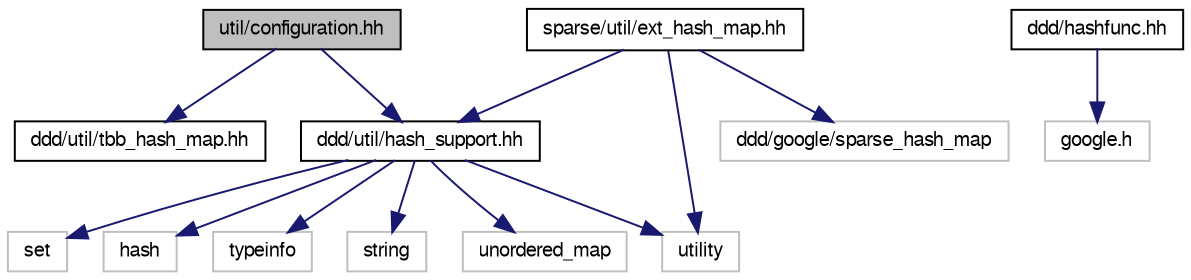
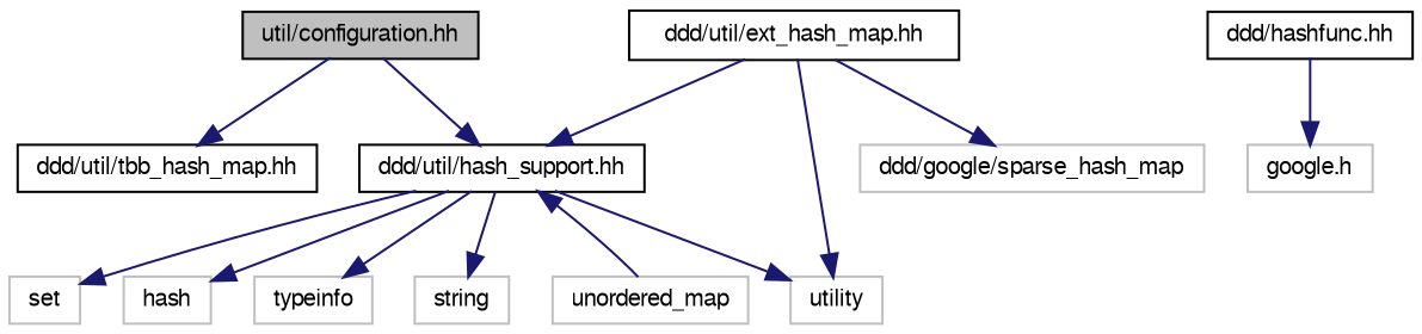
  digraph {
    node [color=grey75 fillcolor=white fontname=FreeSans fontsize=10 shape=record style=filled]
    edge [color=midnightblue fontname=FreeSans fontsize=10 labelfontname=FreeSans labelfontsize=10 style=solid]
    n1 [color=black fillcolor=grey75 fontcolor=black height=0.2 label="util/configuration.hh" width=0.4]
    n2 [color=black height=0.2 label="ddd/util/hash_support.hh" width=0.4]
    n3 [color=black height=0.2 label="ddd/util/tbb_hash_map.hh" width=0.4]
    n4 [height=0.2 label=utility width=0.4]
    n5 [height=0.2 label=set width=0.4]
    n6 [height=0.2 label=hash width=0.4]
    n7 [height=0.2 label=typeinfo width=0.4]
    n8 [height=0.2 label=string width=0.4]
    n9 [height=0.2 label=unordered_map width=0.4]
-   n10 [color=black height=0.2 label="sparse/util/ext_hash_map.hh" width=0.4]
+   n10 [color=black height=0.2 label="ddd/util/ext_hash_map.hh" width=0.4]
    n11 [height=0.2 label="ddd/google/sparse_hash_map" width=0.4]
    n12 [color=black height=0.2 label="ddd/hashfunc.hh" width=0.4]
    n13 [height=0.2 label="google.h" width=0.4]
    n1 -> n2
    n1 -> n3
    n2 -> n4
    n2 -> n5
    n2 -> n6
    n2 -> n7
    n2 -> n8
-   n2 -> n9
+   n9 -> n2
    n10 -> n2
    n10 -> n4
    n10 -> n11
    n12 -> n13
  }
